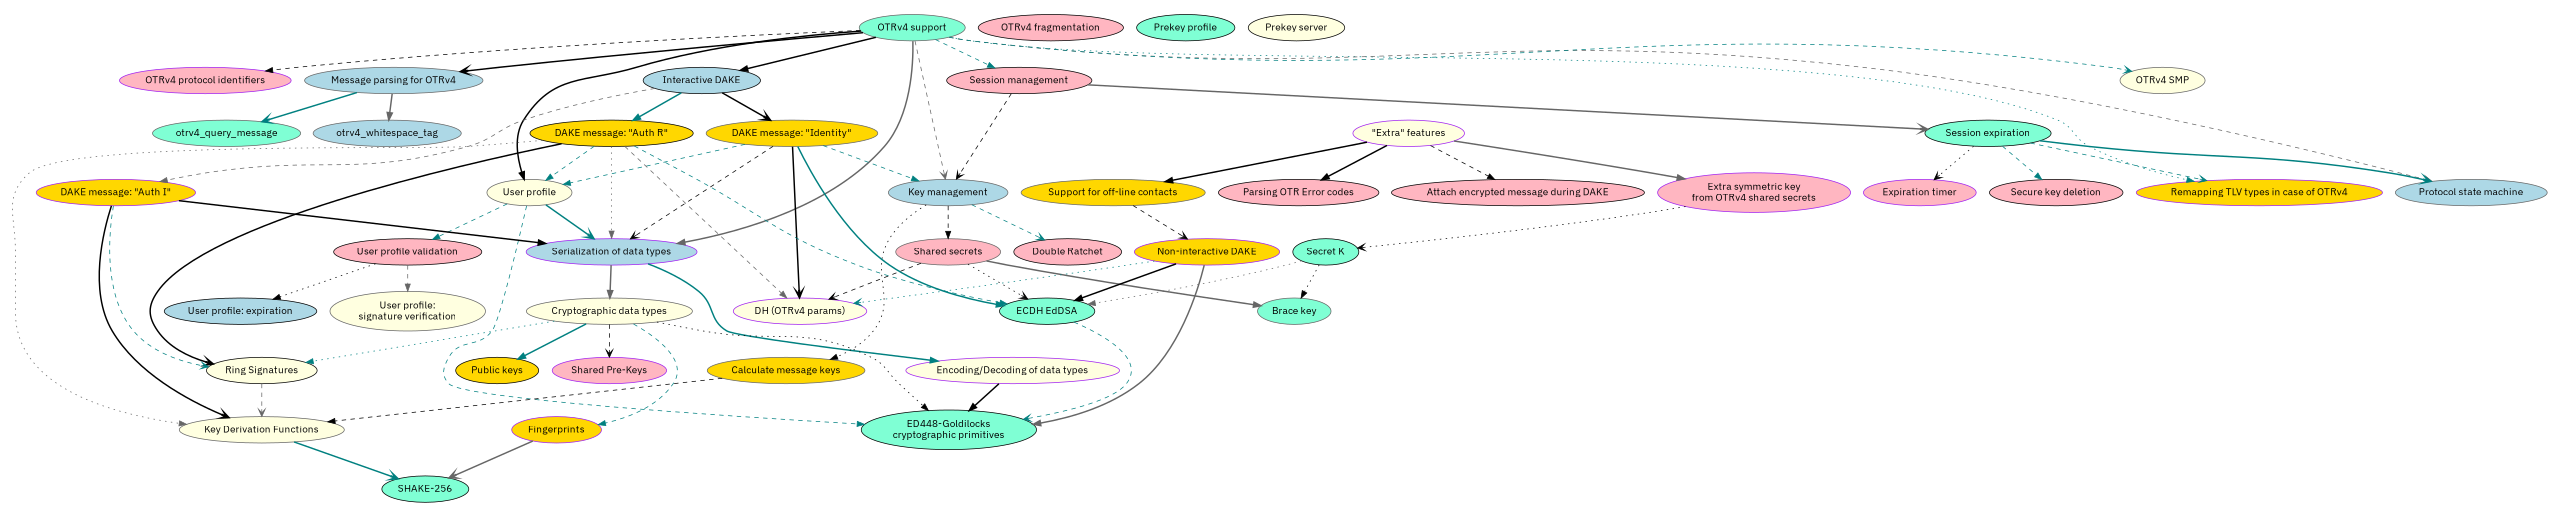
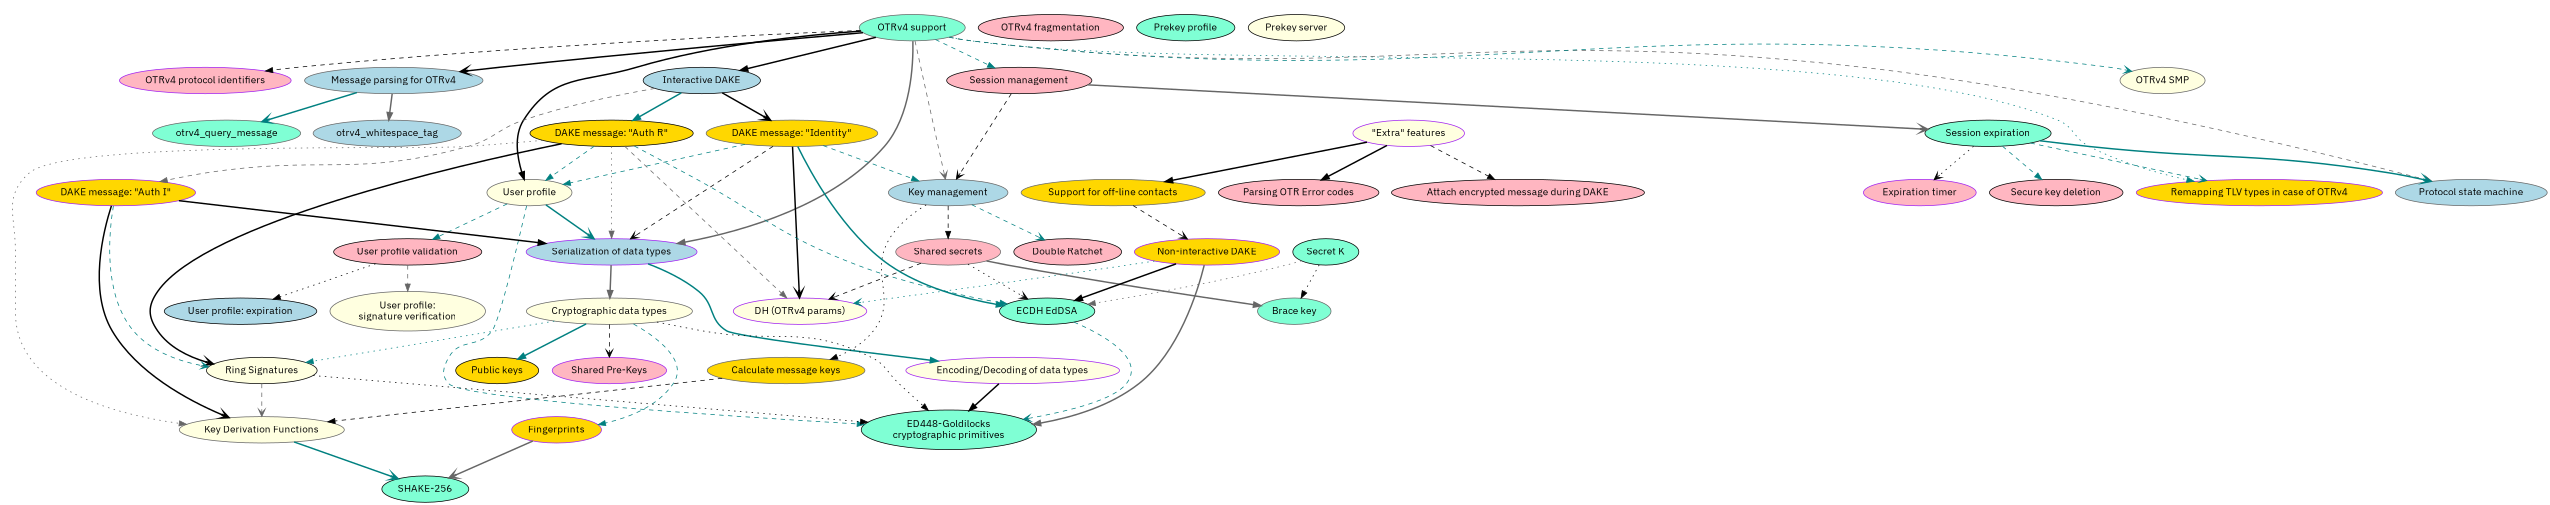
  digraph {
    fontname="IBM Plex Sans"
    node [color=black fillcolor=lightpink fontname="IBM Plex Sans" style=filled]
    edge [arrowhead=normal color=black fontname="IBM Plex Sans" style=dashed]
    n1 [color=gray40 fillcolor=aquamarine label="OTRv4 support"]
    n2 [color=purple label="OTRv4 protocol identifiers"]
    n3 [color=gray40 fillcolor=lightblue label="Message parsing for OTRv4"]
    n4 [color=purple fillcolor=lightblue label="Serialization of data types"]
    n5 [fillcolor=lightblue label="Interactive DAKE"]
    n6 [color=purple fillcolor=gold label="Remapping TLV types in case of OTRv4"]
    n7 [color=gray40 fillcolor=lightblue label="Key management"]
    n8 [label="Session management"]
    n9 [color=gray40 fillcolor=lightyellow label="User profile"]
    n10 [color=gray40 fillcolor=lightblue label="Protocol state machine"]
    n11 [color=gray40 fillcolor=lightyellow label="OTRv4 SMP"]
    otrv4_whitespace_tag [color=gray40 fillcolor=lightblue]
    otrv4_query_message [color=gray40 fillcolor=aquamarine]
    n14 [color=gray40 fillcolor=lightyellow label="Cryptographic data types"]
    n15 [color=purple fillcolor=lightyellow label="Encoding/Decoding of data types"]
    n16 [color=gray40 fillcolor=gold label="DAKE message: \"Identity\""]
    n17 [fillcolor=gold label="DAKE message: \"Auth R\""]
    n18 [color=purple fillcolor=gold label="DAKE message: \"Auth I\""]
    n19 [label="Double Ratchet"]
    n20 [color=gray40 fillcolor=gold label="Calculate message keys"]
    n21 [color=gray40 label="Shared secrets"]
    n22 [fillcolor=aquamarine label="Session expiration"]
    n23 [fillcolor=aquamarine label="ED448-Goldilocks\ncryptographic primitives"]
    n24 [label="User profile validation"]
    n25 [color=purple fillcolor=lightyellow label="\"Extra\" features"]
    n26 [color=gray40 fillcolor=gold label="Support for off-line contacts"]
-   n27 [color=purple label="Extra symmetric key\nfrom OTRv4 shared secrets"]
    n28 [label="Parsing OTR Error codes"]
    n29 [label="Attach encrypted message during DAKE"]
    n30 [color=purple fillcolor=gold label="Non-interactive DAKE"]
    n31 [fillcolor=aquamarine label="Secret K"]
    n32 [fillcolor=lightyellow label="Ring Signatures"]
    n33 [fillcolor=gold label="Public keys"]
    n34 [color=purple fillcolor=gold label=Fingerprints]
    n35 [color=purple label="Shared Pre-Keys"]
    n36 [color=gray40 fillcolor=lightyellow label="Key Derivation Functions"]
    n37 [fillcolor=aquamarine label="SHAKE-256"]
    n38 [color=purple fillcolor=lightyellow label="DH (OTRv4 params)"]
    n39 [fillcolor=aquamarine label="ECDH EdDSA"]
    n40 [color=gray40 fillcolor=aquamarine label="Brace key"]
    n41 [color=purple label="Expiration timer"]
    n42 [label="Secure key deletion"]
    n43 [fillcolor=lightblue label="User profile: expiration"]
    n44 [color=gray40 fillcolor=lightyellow label="User profile:\nsignature verification"]
    n45 [label="OTRv4 fragmentation"]
    n46 [fillcolor=aquamarine label="Prekey profile"]
    n47 [fillcolor=lightyellow label="Prekey server"]
    n1 -> n2
    n1 -> n3 [arrowhead=vee style=bold]
    n1 -> n4 [color=gray40 style=bold]
    n1 -> n5 [style=bold]
    n1 -> n6 [color=teal style=dotted]
    n1 -> n7 [arrowhead=vee color=gray40]
    n1 -> n8 [color=teal]
    n1 -> n9 [style=bold]
    n1 -> n10 [arrowhead=vee color=gray40]
    n1 -> n11 [arrowhead=vee color=teal]
    n3 -> otrv4_whitespace_tag [color=gray40 style=bold]
    n3 -> otrv4_query_message [arrowhead=vee color=teal style=bold]
    n4 -> n14 [color=gray40 style=bold]
    n4 -> n15 [color=teal style=bold]
    n5 -> n16 [arrowhead=vee style=bold]
    n5 -> n17 [color=teal style=bold]
    n5 -> n18 [color=gray40]
    n7 -> n19 [arrowhead=vee color=teal]
    n7 -> n20 [style=dotted]
    n7 -> n21
    n8 -> n7 [arrowhead=vee]
    n8 -> n22 [arrowhead=vee color=gray40 style=bold]
    n9 -> n4 [arrowhead=vee color=teal style=bold]
    n9 -> n23 [color=teal]
    n9 -> n24 [color=teal]
    n14 -> n23 [style=dotted]
    n14 -> n32 [color=teal style=dotted]
    n14 -> n33 [color=teal style=bold]
    n14 -> n34 [color=teal]
    n14 -> n35 [arrowhead=vee]
    n15 -> n23 [style=bold]
    n16 -> n4 [arrowhead=vee]
    n16 -> n7 [color=teal]
    n16 -> n9 [color=teal]
    n16 -> n38 [arrowhead=vee style=bold]
    n16 -> n39 [color=teal style=bold]
    n17 -> n4 [color=gray40 style=dotted]
    n17 -> n9 [color=teal]
    n17 -> n32 [arrowhead=vee style=bold]
    n17 -> n36 [color=gray40 style=dotted]
    n17 -> n38 [color=gray40]
    n17 -> n39 [color=teal]
    n18 -> n4 [style=bold]
    n18 -> n32 [arrowhead=vee color=teal]
    n18 -> n36 [arrowhead=vee style=bold]
    n20 -> n36
    n21 -> n38 [arrowhead=vee]
    n21 -> n39 [arrowhead=vee style=dotted]
    n21 -> n40 [color=gray40 style=bold]
    n22 -> n6 [arrowhead=vee color=teal]
    n22 -> n10 [arrowhead=vee color=teal style=bold]
    n22 -> n41 [arrowhead=vee style=dotted]
    n22 -> n42 [color=teal]
    n24 -> n43 [style=dotted]
    n24 -> n44 [color=gray40]
    n25 -> n26 [style=bold]
-   n25 -> n27 [color=gray40 style=bold]
    n25 -> n28 [style=bold]
    n25 -> n29
    n26 -> n30 [arrowhead=vee]
-   n27 -> n31 [arrowhead=vee style=dotted]
    n30 -> n23 [color=gray40 style=bold]
    n30 -> n38 [arrowhead=vee color=teal style=dotted]
    n30 -> n39 [style=bold]
    n31 -> n39 [color=gray40 style=dotted]
    n31 -> n40 [style=dotted]
+   n32 -> n23 [style=dotted]
    n32 -> n36 [arrowhead=vee color=gray40]
    n34 -> n37 [arrowhead=vee color=gray40 style=bold]
    n36 -> n37 [arrowhead=vee color=teal style=bold]
    n39 -> n23 [arrowhead=vee color=teal]
  }
